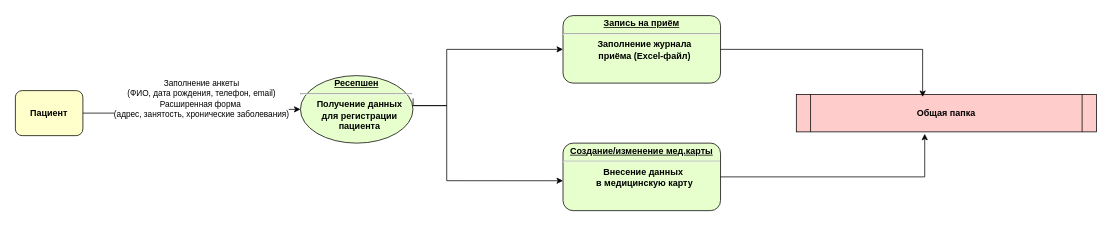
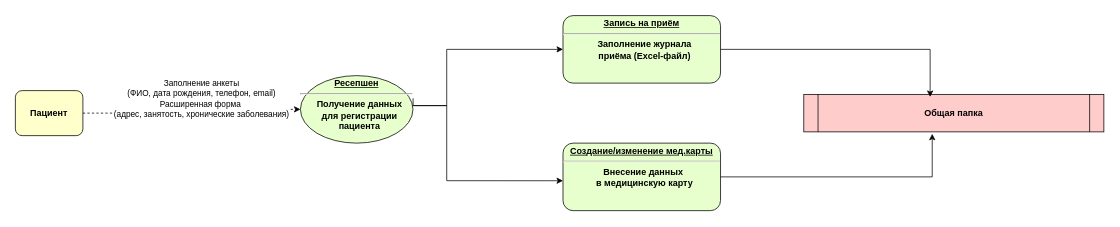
  <mxCell id="0" />
  <mxCell id="1" parent="0" />
- <mxCell id="2" style="edgeStyle=orthogonalEdgeStyle;rounded=0;orthogonalLoop=1;jettySize=auto;html=1;" edge="1" parent="1" source="4" target="6"><mxGeometry relative="1" as="geometry" /></mxCell>
+ <mxCell id="2" style="edgeStyle=orthogonalEdgeStyle;rounded=0;orthogonalLoop=1;jettySize=auto;html=1;dashed=1;" edge="1" parent="1" source="4" target="6"><mxGeometry relative="1" as="geometry" /></mxCell>
  <mxCell id="3" value="Заполнение анкеты&lt;div&gt;(ФИО, дата рождения, телефон, email)&lt;/div&gt;&lt;div&gt;Расширенная форма&amp;nbsp;&lt;/div&gt;&lt;div&gt;(адрес, занятость, хронические заболевания)&lt;/div&gt;" style="edgeLabel;html=1;align=center;verticalAlign=middle;resizable=0;points=[];imageVerticalAlign=bottom;" vertex="1" connectable="0" parent="2"><mxGeometry x="0.3" y="-2" relative="1" as="geometry"><mxPoint x="-30" y="-17" as="offset" /></mxGeometry></mxCell>
  <mxCell id="4" value="Пациент" style="whiteSpace=wrap;align=center;verticalAlign=middle;fontStyle=1;strokeWidth=1;fillColor=#FFFFCC;rounded=1;" vertex="1" parent="1"><mxGeometry x="20" y="120" width="90" height="60" as="geometry" /></mxCell>
  <mxCell id="5" style="edgeStyle=orthogonalEdgeStyle;rounded=0;orthogonalLoop=1;jettySize=auto;html=1;entryX=0;entryY=0.5;entryDx=0;entryDy=0;exitX=1.001;exitY=0.336;exitDx=0;exitDy=0;exitPerimeter=0;" edge="1" parent="1" source="6" target="8"><mxGeometry relative="1" as="geometry"><Array as="points"><mxPoint x="550" y="140" /><mxPoint x="595" y="140" /><mxPoint x="595" y="65" /></Array></mxGeometry></mxCell>
  <mxCell id="6" value="&lt;p style=&quot;margin: 4px 0px 0px; text-decoration: underline;&quot;&gt;&lt;strong&gt;Ресепшен&lt;br&gt;&lt;/strong&gt;&lt;/p&gt;&lt;hr&gt;&lt;p style=&quot;margin: 0px; margin-left: 8px;&quot;&gt;Получение данных&lt;/p&gt;&lt;p style=&quot;margin: 0px; margin-left: 8px;&quot;&gt;для регистрации&lt;/p&gt;&lt;p style=&quot;margin: 0px; margin-left: 8px;&quot;&gt;&lt;span style=&quot;background-color: transparent; color: light-dark(rgb(0, 0, 0), rgb(255, 255, 255));&quot;&gt;пациента&lt;/span&gt;&lt;/p&gt;" style="ellipse;verticalAlign=middle;align=center;overflow=fill;fontSize=12;fontFamily=Helvetica;html=1;fontStyle=1;strokeWidth=1;fillColor=#E6FFCC;spacing=2;" vertex="1" parent="1"><mxGeometry x="400" y="100" width="150" height="90" as="geometry" /></mxCell>
  <mxCell id="7" value="&lt;p style=&quot;margin: 4px 0px 0px; text-decoration: underline;&quot;&gt;&lt;strong&gt;Создание/изменение мед.карты&lt;br&gt;&lt;/strong&gt;&lt;/p&gt;&lt;hr&gt;&lt;p style=&quot;margin: 0px; margin-left: 8px;&quot;&gt;Внесение данных&amp;nbsp;&lt;/p&gt;&lt;p style=&quot;margin: 0px; margin-left: 8px;&quot;&gt;в медицинскую карту&lt;/p&gt;" style="verticalAlign=middle;align=center;overflow=fill;fontSize=12;fontFamily=Helvetica;html=1;rounded=1;fontStyle=1;strokeWidth=1;fillColor=#E6FFCC;spacing=2;" vertex="1" parent="1"><mxGeometry x="750" y="190" width="210" height="90" as="geometry" /></mxCell>
  <mxCell id="8" value="&lt;p style=&quot;margin: 4px 0px 0px; text-decoration: underline;&quot;&gt;&lt;strong&gt;Запись на приём&lt;/strong&gt;&lt;/p&gt;&lt;hr&gt;&lt;p style=&quot;margin: 0px; margin-left: 8px;&quot;&gt;Заполнение журнала&lt;/p&gt;&lt;p style=&quot;margin: 0px; margin-left: 8px;&quot;&gt;приёма (Excel-файл)&lt;/p&gt;" style="verticalAlign=middle;align=center;overflow=fill;fontSize=12;fontFamily=Helvetica;html=1;rounded=1;fontStyle=1;strokeWidth=1;fillColor=#E6FFCC;spacing=2;" vertex="1" parent="1"><mxGeometry x="750" y="20" width="210" height="90" as="geometry" /></mxCell>
- <mxCell id="9" value="Общая папка" style="shape=process;whiteSpace=wrap;align=center;verticalAlign=middle;size=0.048;fontStyle=1;strokeWidth=1;fillColor=#FFCCCC" vertex="1" parent="1"><mxGeometry x="1061" y="125" width="400" height="50" as="geometry" /></mxCell>
+ <mxCell id="9" value="Общая папка" style="shape=process;whiteSpace=wrap;align=center;verticalAlign=middle;size=0.048;fontStyle=1;strokeWidth=1;fillColor=#FFCCCC" vertex="1" parent="1"><mxGeometry x="1071" y="125" width="400" height="50" as="geometry" /></mxCell>
  <mxCell id="10" style="edgeStyle=orthogonalEdgeStyle;rounded=0;orthogonalLoop=1;jettySize=auto;html=1;entryX=0;entryY=0.557;entryDx=0;entryDy=0;entryPerimeter=0;" edge="1" parent="1" source="6" target="7"><mxGeometry relative="1" as="geometry"><Array as="points"><mxPoint x="595" y="140" /><mxPoint x="595" y="240" /></Array></mxGeometry></mxCell>
  <mxCell id="11" style="edgeStyle=orthogonalEdgeStyle;rounded=0;orthogonalLoop=1;jettySize=auto;html=1;exitX=1;exitY=0.5;exitDx=0;exitDy=0;entryX=0.421;entryY=0.069;entryDx=0;entryDy=0;entryPerimeter=0;" edge="1" parent="1" source="8" target="9"><mxGeometry relative="1" as="geometry" /></mxCell>
  <mxCell id="12" style="edgeStyle=orthogonalEdgeStyle;rounded=0;orthogonalLoop=1;jettySize=auto;html=1;entryX=0.428;entryY=1.051;entryDx=0;entryDy=0;entryPerimeter=0;" edge="1" parent="1" source="7" target="9"><mxGeometry relative="1" as="geometry" /></mxCell>
